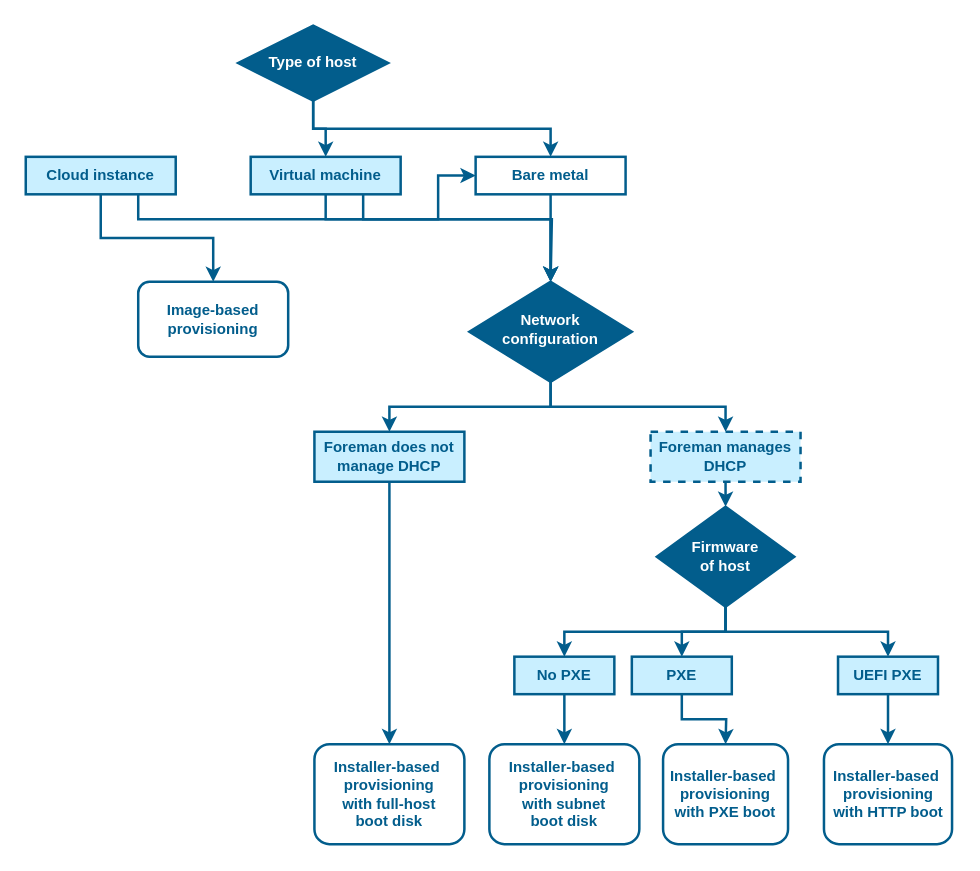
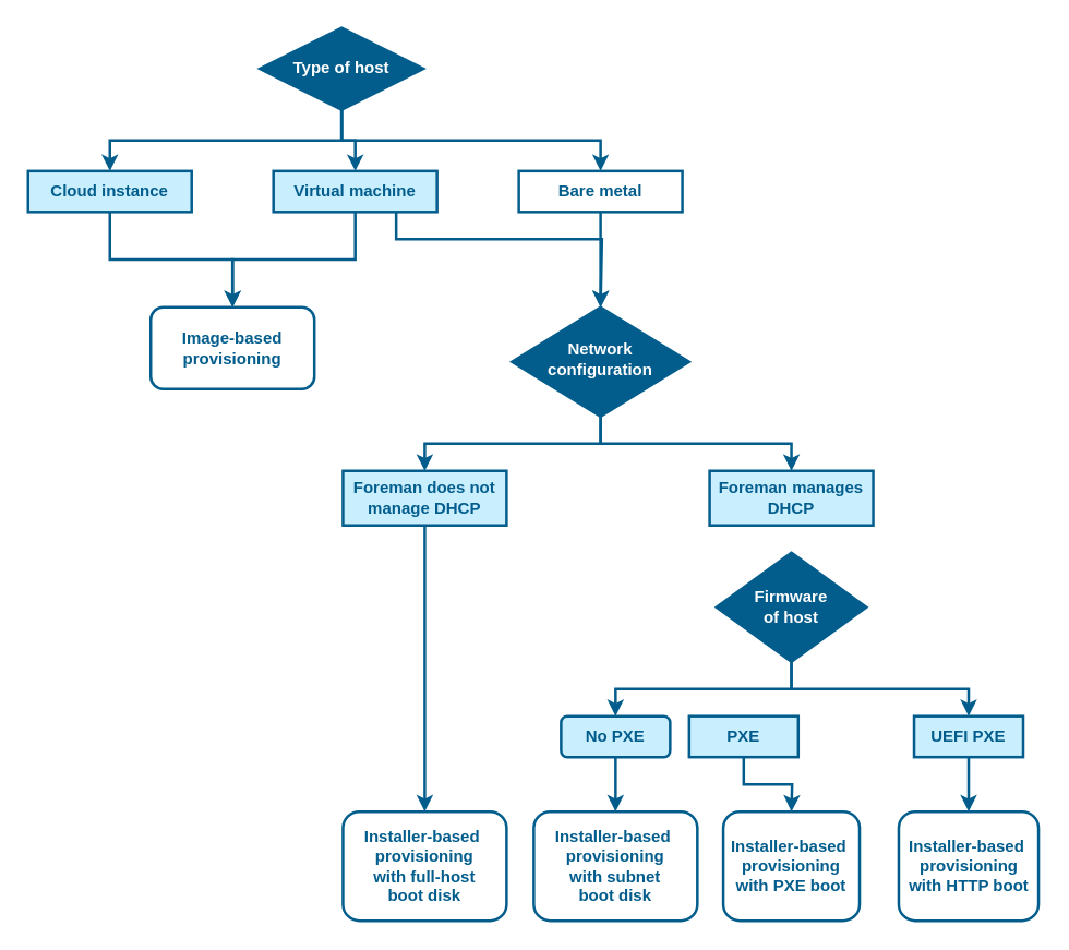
  <mxCell id="0" />
  <mxCell id="1" parent="0" />
+ <mxCell id="2" style="edgeStyle=orthogonalEdgeStyle;rounded=0;orthogonalLoop=1;jettySize=auto;html=1;exitX=0.5;exitY=1;exitDx=0;exitDy=0;entryX=0.5;entryY=0;entryDx=0;entryDy=0;fontColor=#025d8c;fontStyle=1;strokeColor=#025d8c;strokeWidth=2;" parent="1" source="5" target="8" edge="1"><mxGeometry relative="1" as="geometry" /></mxCell>
  <mxCell id="3" style="edgeStyle=orthogonalEdgeStyle;rounded=0;orthogonalLoop=1;jettySize=auto;html=1;exitX=0.5;exitY=1;exitDx=0;exitDy=0;entryX=0.5;entryY=0;entryDx=0;entryDy=0;fontColor=#025d8c;fontStyle=1;strokeColor=#025d8c;strokeWidth=2;" parent="1" source="5" target="11" edge="1"><mxGeometry relative="1" as="geometry" /></mxCell>
  <mxCell id="4" style="edgeStyle=orthogonalEdgeStyle;rounded=0;orthogonalLoop=1;jettySize=auto;html=1;exitX=0.5;exitY=1;exitDx=0;exitDy=0;entryX=0.5;entryY=0;entryDx=0;entryDy=0;fontColor=#025d8c;fontStyle=1;strokeColor=#025d8c;strokeWidth=2;" parent="1" source="5" target="13" edge="1"><mxGeometry relative="1" as="geometry" /></mxCell>
  <mxCell id="5" value="Type of host" style="rhombus;whiteSpace=wrap;html=1;strokeColor=#025d8c;strokeWidth=2;fontColor=#ffffff;fontStyle=1;fillColor=#025d8c;" parent="1" vertex="1"><mxGeometry x="190" y="20" width="120" height="60" as="geometry" /></mxCell>
  <mxCell id="6" style="edgeStyle=orthogonalEdgeStyle;rounded=0;orthogonalLoop=1;jettySize=auto;html=1;exitX=0.5;exitY=1;exitDx=0;exitDy=0;entryX=0.5;entryY=0;entryDx=0;entryDy=0;fontColor=#025d8c;fontStyle=1;strokeColor=#025d8c;strokeWidth=2;" parent="1" source="8" target="14" edge="1"><mxGeometry relative="1" as="geometry" /></mxCell>
- <mxCell id="7" style="edgeStyle=orthogonalEdgeStyle;rounded=0;orthogonalLoop=1;jettySize=auto;html=1;exitX=0.75;exitY=1;exitDx=0;exitDy=0;entryX=0.5;entryY=0;entryDx=0;entryDy=0;strokeWidth=2;strokeColor=#025D8C;" parent="1" source="8" target="17" edge="1"><mxGeometry relative="1" as="geometry"><Array as="points"><mxPoint x="110" y="175" /><mxPoint x="440" y="175" /></Array></mxGeometry></mxCell>
  <mxCell id="8" value="Cloud instance" style="rounded=0;whiteSpace=wrap;html=1;fontColor=#025d8c;fontStyle=1;strokeColor=#025d8c;strokeWidth=2;fillColor=#C9EFFF;" parent="1" vertex="1"><mxGeometry x="20" y="125" width="120" height="30" as="geometry" /></mxCell>
- <mxCell id="9" style="edgeStyle=orthogonalEdgeStyle;rounded=0;orthogonalLoop=1;jettySize=auto;html=1;exitX=0.5;exitY=1;exitDx=0;exitDy=0;fontColor=#025d8c;fontStyle=1;strokeColor=#025d8c;strokeWidth=2;" parent="1" source="11" target="13" edge="1"><mxGeometry relative="1" as="geometry"><mxPoint x="170" y="205" as="targetPoint" /></mxGeometry></mxCell>
+ <mxCell id="9" style="edgeStyle=orthogonalEdgeStyle;rounded=0;orthogonalLoop=1;jettySize=auto;html=1;exitX=0.5;exitY=1;exitDx=0;exitDy=0;fontColor=#025d8c;fontStyle=1;strokeColor=#025d8c;strokeWidth=2;entryX=0.5;entryY=0;entryDx=0;entryDy=0;" parent="1" source="11" target="14" edge="1"><mxGeometry relative="1" as="geometry"><mxPoint x="170" y="205" as="targetPoint" /></mxGeometry></mxCell>
  <mxCell id="10" style="edgeStyle=orthogonalEdgeStyle;rounded=0;orthogonalLoop=1;jettySize=auto;html=1;exitX=0.75;exitY=1;exitDx=0;exitDy=0;strokeColor=#025D8C;strokeWidth=2;" parent="1" source="11" edge="1"><mxGeometry relative="1" as="geometry"><mxPoint x="440" y="225" as="targetPoint" /><Array as="points"><mxPoint x="290" y="175" /><mxPoint x="441" y="175" /></Array></mxGeometry></mxCell>
  <mxCell id="11" value="Virtual machine" style="rounded=0;whiteSpace=wrap;html=1;fontColor=#025d8c;fontStyle=1;strokeColor=#025d8c;strokeWidth=2;fillColor=#C9EFFF;" parent="1" vertex="1"><mxGeometry x="200" y="125" width="120" height="30" as="geometry" /></mxCell>
  <mxCell id="12" value="" style="edgeStyle=orthogonalEdgeStyle;rounded=0;orthogonalLoop=1;jettySize=auto;html=1;fontColor=#025d8c;fontStyle=1;strokeColor=#025d8c;strokeWidth=2;" parent="1" source="13" target="17" edge="1"><mxGeometry relative="1" as="geometry" /></mxCell>
  <mxCell id="13" value="Bare metal" style="rounded=0;whiteSpace=wrap;html=1;fontColor=#025d8c;fontStyle=1;strokeColor=#025d8c;strokeWidth=2;fillColor=#ffffff;" parent="1" vertex="1"><mxGeometry x="380" y="125" width="120" height="30" as="geometry" /></mxCell>
  <mxCell id="14" value="Image-based&lt;div&gt;provisioning&lt;/div&gt;" style="rounded=1;whiteSpace=wrap;html=1;fontColor=#025d8c;fontStyle=1;strokeColor=#025d8c;strokeWidth=2;fillColor=#ffffff;" parent="1" vertex="1"><mxGeometry x="110" y="225" width="120" height="60" as="geometry" /></mxCell>
  <mxCell id="15" style="edgeStyle=orthogonalEdgeStyle;rounded=0;orthogonalLoop=1;jettySize=auto;html=1;exitX=0.5;exitY=1;exitDx=0;exitDy=0;entryX=0.5;entryY=0;entryDx=0;entryDy=0;fontColor=#025d8c;fontStyle=1;strokeColor=#025d8c;strokeWidth=2;" parent="1" source="17" target="19" edge="1"><mxGeometry relative="1" as="geometry" /></mxCell>
  <mxCell id="16" style="edgeStyle=orthogonalEdgeStyle;rounded=0;orthogonalLoop=1;jettySize=auto;html=1;exitX=0.5;exitY=1;exitDx=0;exitDy=0;entryX=0.5;entryY=0;entryDx=0;entryDy=0;fontColor=#025d8c;fontStyle=1;strokeColor=#025d8c;strokeWidth=2;" parent="1" source="17" target="21" edge="1"><mxGeometry relative="1" as="geometry" /></mxCell>
  <mxCell id="17" value="Network&lt;div&gt;configuration&lt;/div&gt;" style="rhombus;whiteSpace=wrap;html=1;fontColor=#ffffff;fontStyle=1;strokeColor=#025d8c;strokeWidth=2;fillColor=#025d8c;spacingTop=-4;" parent="1" vertex="1"><mxGeometry x="375" y="225" width="130" height="80" as="geometry" /></mxCell>
  <mxCell id="18" style="edgeStyle=orthogonalEdgeStyle;rounded=0;orthogonalLoop=1;jettySize=auto;html=1;exitX=0.5;exitY=1;exitDx=0;exitDy=0;entryX=0.5;entryY=0;entryDx=0;entryDy=0;fontColor=#025d8c;fontStyle=1;strokeColor=#025d8c;strokeWidth=2;" parent="1" source="19" edge="1"><mxGeometry relative="1" as="geometry"><mxPoint x="311" y="595" as="targetPoint" /></mxGeometry></mxCell>
  <mxCell id="19" value="Foreman does not manage DHCP" style="rounded=0;whiteSpace=wrap;html=1;fontColor=#025d8c;fontStyle=1;strokeColor=#025d8c;strokeWidth=2;fillColor=#C9EFFF;" parent="1" vertex="1"><mxGeometry x="251" y="345" width="120" height="40" as="geometry" /></mxCell>
- <mxCell id="20" style="edgeStyle=orthogonalEdgeStyle;rounded=0;orthogonalLoop=1;jettySize=auto;html=1;exitX=0.5;exitY=1;exitDx=0;exitDy=0;entryX=0.5;entryY=0;entryDx=0;entryDy=0;fontColor=#025d8c;fontStyle=1;strokeColor=#025d8c;strokeWidth=2;" parent="1" source="21" target="25" edge="1"><mxGeometry relative="1" as="geometry" /></mxCell>
- <mxCell id="21" value="Foreman manages DHCP" style="rounded=0;whiteSpace=wrap;html=1;fontColor=#025d8c;fontStyle=1;strokeColor=#025d8c;strokeWidth=2;fillColor=#C9EFFF;dashed=1;" parent="1" vertex="1"><mxGeometry x="520" y="345" width="120" height="40" as="geometry" /></mxCell>
- <mxCell id="22" style="edgeStyle=orthogonalEdgeStyle;rounded=0;orthogonalLoop=1;jettySize=auto;html=1;exitX=0.5;exitY=1;exitDx=0;exitDy=0;entryX=0.5;entryY=0;entryDx=0;entryDy=0;fontColor=#025d8c;fontStyle=1;strokeColor=#025d8c;strokeWidth=2;" parent="1" source="25" target="29" edge="1"><mxGeometry relative="1" as="geometry" /></mxCell>
+ <mxCell id="21" value="Foreman manages DHCP" style="rounded=0;whiteSpace=wrap;html=1;fontColor=#025d8c;fontStyle=1;strokeColor=#025d8c;strokeWidth=2;fillColor=#C9EFFF;" parent="1" vertex="1"><mxGeometry x="520" y="345" width="120" height="40" as="geometry" /></mxCell>
  <mxCell id="23" style="edgeStyle=orthogonalEdgeStyle;rounded=0;orthogonalLoop=1;jettySize=auto;html=1;exitX=0.5;exitY=1;exitDx=0;exitDy=0;fontColor=#025d8c;fontStyle=1;strokeColor=#025d8c;strokeWidth=2;" parent="1" source="25" target="31" edge="1"><mxGeometry relative="1" as="geometry"><mxPoint x="461" y="525" as="targetPoint" /></mxGeometry></mxCell>
  <mxCell id="24" style="edgeStyle=orthogonalEdgeStyle;rounded=0;orthogonalLoop=1;jettySize=auto;html=1;exitX=0.5;exitY=1;exitDx=0;exitDy=0;entryX=0.5;entryY=0;entryDx=0;entryDy=0;fontColor=#025d8c;fontStyle=1;strokeColor=#025d8c;strokeWidth=2;" parent="1" source="25" target="27" edge="1"><mxGeometry relative="1" as="geometry" /></mxCell>
  <mxCell id="25" value="Firmware&lt;div&gt;of host&lt;/div&gt;" style="rhombus;whiteSpace=wrap;html=1;fontColor=#ffffff;fontStyle=1;strokeColor=#025d8c;strokeWidth=2;fillColor=#025d8c;" parent="1" vertex="1"><mxGeometry x="525" y="405" width="110" height="80" as="geometry" /></mxCell>
  <mxCell id="26" style="edgeStyle=orthogonalEdgeStyle;rounded=0;orthogonalLoop=1;jettySize=auto;html=1;exitX=0.5;exitY=1;exitDx=0;exitDy=0;entryX=0.5;entryY=0;entryDx=0;entryDy=0;fontColor=#025d8c;fontStyle=1;strokeColor=#025d8c;strokeWidth=2;" parent="1" source="27" edge="1"><mxGeometry relative="1" as="geometry"><mxPoint x="710" y="595" as="targetPoint" /></mxGeometry></mxCell>
  <mxCell id="27" value="UEFI PXE" style="rounded=0;whiteSpace=wrap;html=1;fontColor=#025d8c;fontStyle=1;strokeColor=#025d8c;strokeWidth=2;fillColor=#C9EFFF;" parent="1" vertex="1"><mxGeometry x="670" y="525" width="80" height="30" as="geometry" /></mxCell>
  <mxCell id="28" style="edgeStyle=orthogonalEdgeStyle;rounded=0;orthogonalLoop=1;jettySize=auto;html=1;exitX=0.5;exitY=1;exitDx=0;exitDy=0;entryX=0.5;entryY=0;entryDx=0;entryDy=0;fontColor=#025d8c;fontStyle=1;strokeColor=#025d8c;strokeWidth=2;" parent="1" source="29" edge="1"><mxGeometry relative="1" as="geometry"><mxPoint x="580" y="595" as="targetPoint" /></mxGeometry></mxCell>
  <mxCell id="29" value="PXE" style="rounded=0;whiteSpace=wrap;html=1;fontColor=#025d8c;fontStyle=1;strokeColor=#025d8c;strokeWidth=2;fillColor=#C9EFFF;" parent="1" vertex="1"><mxGeometry x="505" y="525" width="80" height="30" as="geometry" /></mxCell>
  <mxCell id="30" style="edgeStyle=orthogonalEdgeStyle;rounded=0;orthogonalLoop=1;jettySize=auto;html=1;exitX=0.5;exitY=1;exitDx=0;exitDy=0;entryX=0.5;entryY=0;entryDx=0;entryDy=0;fontColor=#025d8c;fontStyle=1;strokeColor=#025d8c;strokeWidth=2;" parent="1" source="31" edge="1"><mxGeometry relative="1" as="geometry"><mxPoint x="451" y="595" as="targetPoint" /></mxGeometry></mxCell>
- <mxCell id="31" value="No PXE" style="rounded=0;whiteSpace=wrap;html=1;fontColor=#025d8c;fontStyle=1;strokeColor=#025d8c;strokeWidth=2;fillColor=#C9EFFF;" parent="1" vertex="1"><mxGeometry x="411" y="525" width="80" height="30" as="geometry" /></mxCell>
+ <mxCell id="31" value="No PXE" style="whiteSpace=wrap;html=1;fontColor=#025d8c;fontStyle=1;strokeColor=#025d8c;strokeWidth=2;fillColor=#C9EFFF;rounded=1;" parent="1" vertex="1"><mxGeometry x="411" y="525" width="80" height="30" as="geometry" /></mxCell>
  <mxCell id="32" value="Installer-based&amp;nbsp;&lt;div&gt;provisioning&lt;/div&gt;&lt;div&gt;with full-host&lt;/div&gt;&lt;div&gt;boot disk&lt;/div&gt;" style="rounded=1;whiteSpace=wrap;html=1;fontColor=#025d8c;fontStyle=1;strokeColor=#025d8c;strokeWidth=2;fillColor=#ffffff;" parent="1" vertex="1"><mxGeometry x="251" y="595" width="120" height="80" as="geometry" /></mxCell>
  <mxCell id="33" value="Installer-based&amp;nbsp;&lt;div&gt;provisioning&lt;/div&gt;&lt;div&gt;with PXE boot&lt;/div&gt;" style="rounded=1;whiteSpace=wrap;html=1;fontColor=#025d8c;fontStyle=1;strokeColor=#025d8c;strokeWidth=2;fillColor=#ffffff;" parent="1" vertex="1"><mxGeometry x="530" y="595" width="100" height="80" as="geometry" /></mxCell>
  <mxCell id="34" value="Installer-based&amp;nbsp;&lt;div&gt;provisioning&lt;/div&gt;&lt;div&gt;with HTTP boot&lt;/div&gt;" style="rounded=1;whiteSpace=wrap;html=1;fontColor=#025d8c;fontStyle=1;strokeColor=#025d8c;strokeWidth=2;fillColor=#ffffff;" parent="1" vertex="1"><mxGeometry x="658.75" y="595" width="102.5" height="80" as="geometry" /></mxCell>
  <mxCell id="35" value="Installer-based&amp;nbsp;&lt;div&gt;provisioning&lt;/div&gt;&lt;div&gt;with subnet&lt;/div&gt;&lt;div&gt;boot disk&lt;/div&gt;" style="rounded=1;whiteSpace=wrap;html=1;fontColor=#025d8c;fontStyle=1;strokeColor=#025d8c;strokeWidth=2;fillColor=#ffffff;" parent="1" vertex="1"><mxGeometry x="391" y="595" width="120" height="80" as="geometry" /></mxCell>
